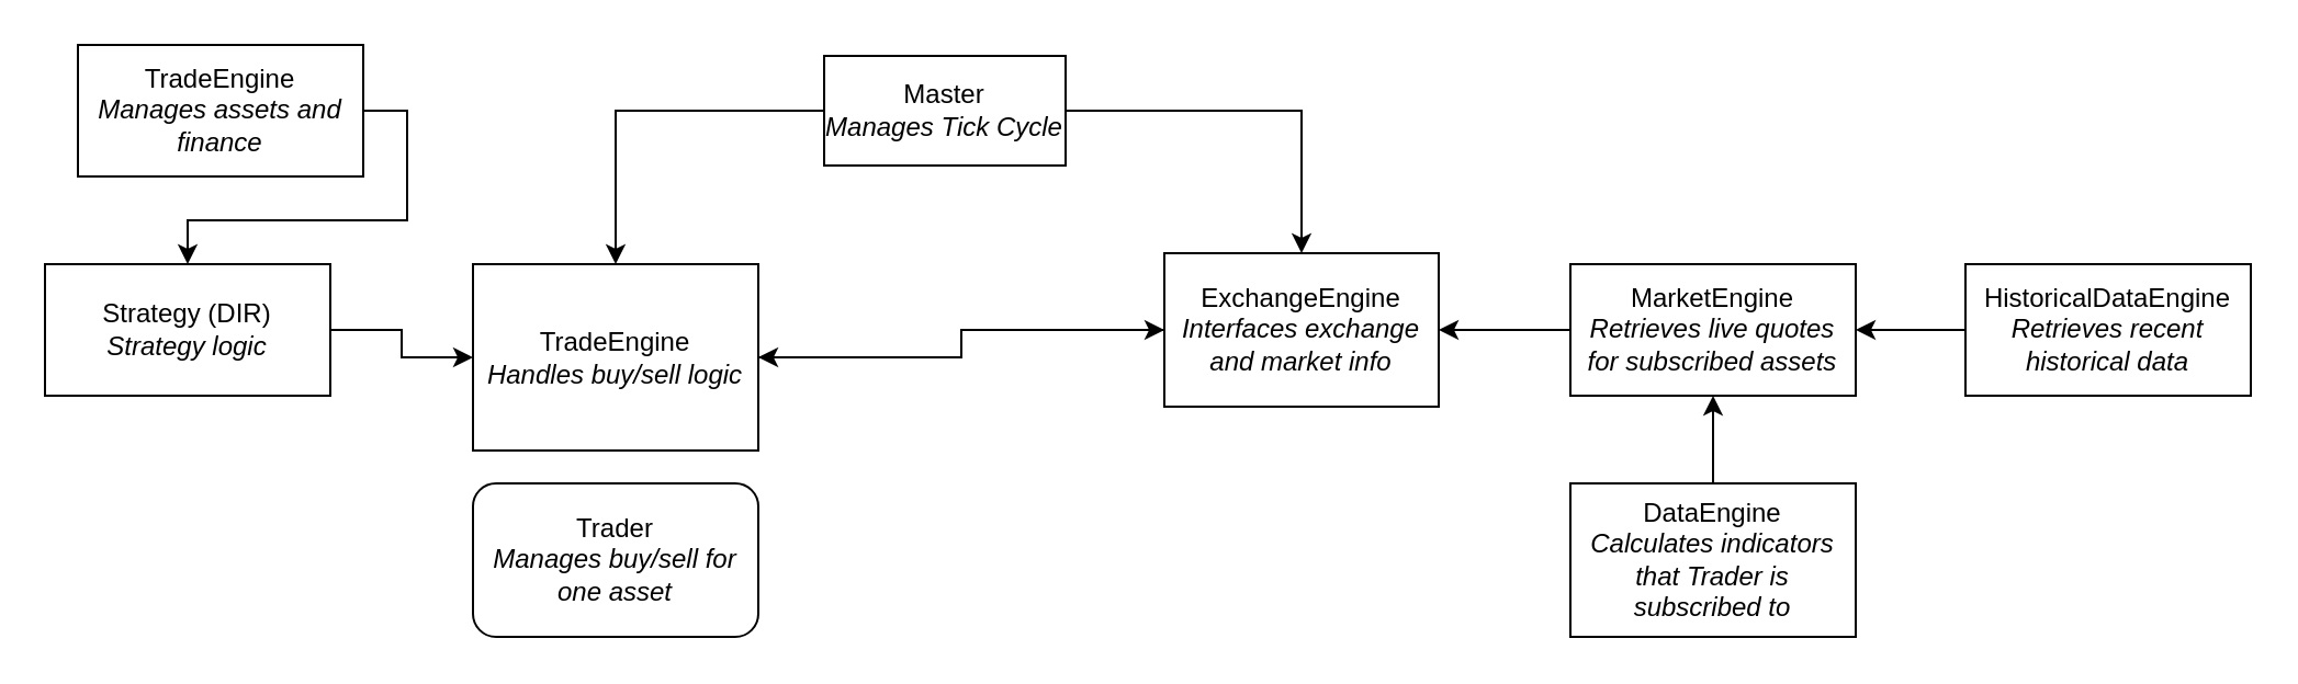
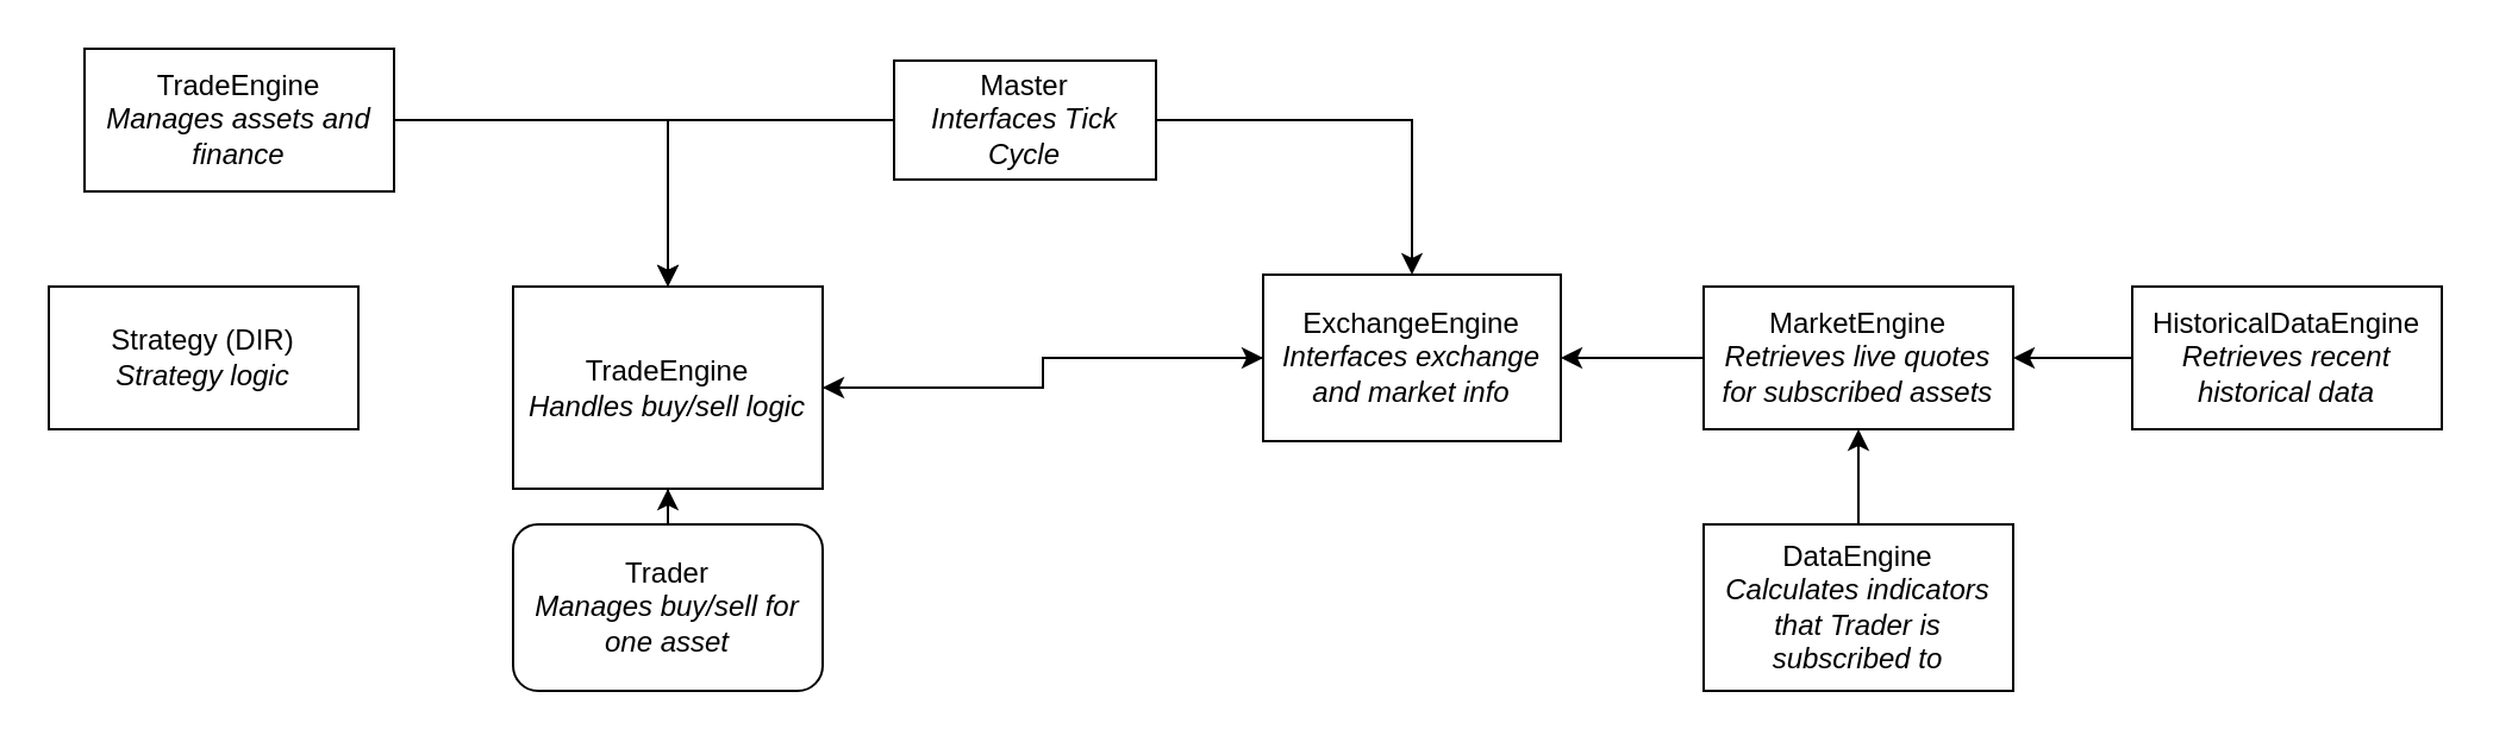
  <mxCell id="0" />
  <mxCell id="1" parent="0" />
  <mxCell id="2" style="edgeStyle=orthogonalEdgeStyle;rounded=0;orthogonalLoop=1;jettySize=auto;html=1;exitX=0;exitY=0.5;exitDx=0;exitDy=0;entryX=0.5;entryY=0;entryDx=0;entryDy=0;" parent="1" source="4" target="16" edge="1"><mxGeometry relative="1" as="geometry" /></mxCell>
  <mxCell id="3" style="edgeStyle=orthogonalEdgeStyle;rounded=0;orthogonalLoop=1;jettySize=auto;html=1;exitX=1;exitY=0.5;exitDx=0;exitDy=0;entryX=0.5;entryY=0;entryDx=0;entryDy=0;" parent="1" source="4" target="6" edge="1"><mxGeometry relative="1" as="geometry" /></mxCell>
- <mxCell id="4" value="Master&lt;div&gt;&lt;i&gt;Manages Tick Cycle&lt;/i&gt;&lt;/div&gt;" style="html=1;whiteSpace=wrap;" parent="1" vertex="1"><mxGeometry x="375" y="25" width="110" height="50" as="geometry" /></mxCell>
+ <mxCell id="4" value="Master&lt;div&gt;&lt;i&gt;Interfaces Tick Cycle&lt;/i&gt;&lt;/div&gt;" style="html=1;whiteSpace=wrap;" parent="1" vertex="1"><mxGeometry x="375" y="25" width="110" height="50" as="geometry" /></mxCell>
  <mxCell id="5" style="edgeStyle=orthogonalEdgeStyle;rounded=0;orthogonalLoop=1;jettySize=auto;html=1;exitX=0;exitY=0.5;exitDx=0;exitDy=0;" parent="1" source="6" target="16" edge="1"><mxGeometry relative="1" as="geometry" /></mxCell>
  <mxCell id="6" value="ExchangeEngine&lt;div&gt;&lt;i&gt;Interfaces exchange and market info&lt;/i&gt;&lt;/div&gt;" style="html=1;whiteSpace=wrap;" parent="1" vertex="1"><mxGeometry x="530" y="115" width="125" height="70" as="geometry" /></mxCell>
+ <mxCell id="7" value="" style="edgeStyle=orthogonalEdgeStyle;rounded=0;orthogonalLoop=1;jettySize=auto;html=1;" parent="1" source="8" target="16" edge="1"><mxGeometry relative="1" as="geometry" /></mxCell>
  <mxCell id="8" value="Trader&lt;div&gt;&lt;i&gt;Manages buy/sell for one asset&lt;/i&gt;&lt;/div&gt;" style="html=1;whiteSpace=wrap;rounded=1;" parent="1" vertex="1"><mxGeometry x="215" y="220" width="130" height="70" as="geometry" /></mxCell>
  <mxCell id="9" value="" style="edgeStyle=orthogonalEdgeStyle;rounded=0;orthogonalLoop=1;jettySize=auto;html=1;" parent="1" source="10" target="6" edge="1"><mxGeometry relative="1" as="geometry" /></mxCell>
  <mxCell id="10" value="MarketEngine&lt;div&gt;&lt;i&gt;Retrieves live quotes for subscribed assets&lt;/i&gt;&lt;/div&gt;" style="html=1;whiteSpace=wrap;" parent="1" vertex="1"><mxGeometry x="715" y="120" width="130" height="60" as="geometry" /></mxCell>
  <mxCell id="11" value="" style="edgeStyle=orthogonalEdgeStyle;rounded=0;orthogonalLoop=1;jettySize=auto;html=1;" parent="1" source="12" target="10" edge="1"><mxGeometry relative="1" as="geometry" /></mxCell>
  <mxCell id="12" value="DataEngine&lt;div&gt;&lt;i&gt;Calculates indicators that Trader is subscribed to&lt;/i&gt;&lt;/div&gt;" style="html=1;whiteSpace=wrap;" parent="1" vertex="1"><mxGeometry x="715" y="220" width="130" height="70" as="geometry" /></mxCell>
  <mxCell id="13" value="" style="edgeStyle=orthogonalEdgeStyle;rounded=0;orthogonalLoop=1;jettySize=auto;html=1;" parent="1" source="14" target="10" edge="1"><mxGeometry relative="1" as="geometry" /></mxCell>
  <mxCell id="14" value="HistoricalDataEngine&lt;div&gt;&lt;i&gt;Retrieves recent historical data&lt;/i&gt;&lt;/div&gt;" style="html=1;whiteSpace=wrap;" parent="1" vertex="1"><mxGeometry x="895" y="120" width="130" height="60" as="geometry" /></mxCell>
  <mxCell id="15" style="edgeStyle=orthogonalEdgeStyle;rounded=0;orthogonalLoop=1;jettySize=auto;html=1;exitX=1;exitY=0.5;exitDx=0;exitDy=0;entryX=0;entryY=0.5;entryDx=0;entryDy=0;" parent="1" source="16" target="6" edge="1"><mxGeometry relative="1" as="geometry" /></mxCell>
  <mxCell id="16" value="TradeEngine&lt;div&gt;&lt;i&gt;Handles buy/sell logic&lt;/i&gt;&lt;/div&gt;" style="html=1;whiteSpace=wrap;" parent="1" vertex="1"><mxGeometry x="215" y="120" width="130" height="85" as="geometry" /></mxCell>
- <mxCell id="17" style="edgeStyle=orthogonalEdgeStyle;rounded=0;orthogonalLoop=1;jettySize=auto;html=1;exitX=1;exitY=0.5;exitDx=0;exitDy=0;" parent="1" source="18" target="20" edge="1"><mxGeometry relative="1" as="geometry" /></mxCell>
+ <mxCell id="17" style="edgeStyle=orthogonalEdgeStyle;rounded=0;orthogonalLoop=1;jettySize=auto;html=1;exitX=1;exitY=0.5;exitDx=0;exitDy=0;entryX=0.5;entryY=0;entryDx=0;entryDy=0;" parent="1" source="18" target="16" edge="1"><mxGeometry relative="1" as="geometry" /></mxCell>
  <mxCell id="18" value="TradeEngine&lt;div&gt;&lt;i&gt;Manages assets and finance&lt;/i&gt;&lt;/div&gt;" style="html=1;whiteSpace=wrap;" parent="1" vertex="1"><mxGeometry x="35" y="20" width="130" height="60" as="geometry" /></mxCell>
- <mxCell id="19" value="" style="edgeStyle=orthogonalEdgeStyle;rounded=0;orthogonalLoop=1;jettySize=auto;html=1;" parent="1" source="20" target="16" edge="1"><mxGeometry relative="1" as="geometry" /></mxCell>
  <mxCell id="20" value="Strategy (DIR)&lt;div&gt;&lt;i&gt;Strategy logic&lt;/i&gt;&lt;/div&gt;" style="html=1;whiteSpace=wrap;" parent="1" vertex="1"><mxGeometry x="20" y="120" width="130" height="60" as="geometry" /></mxCell>
